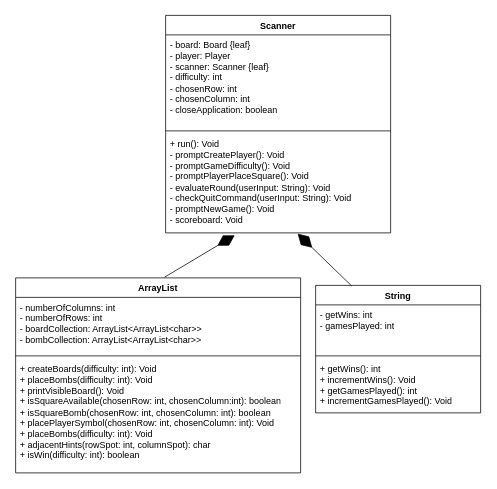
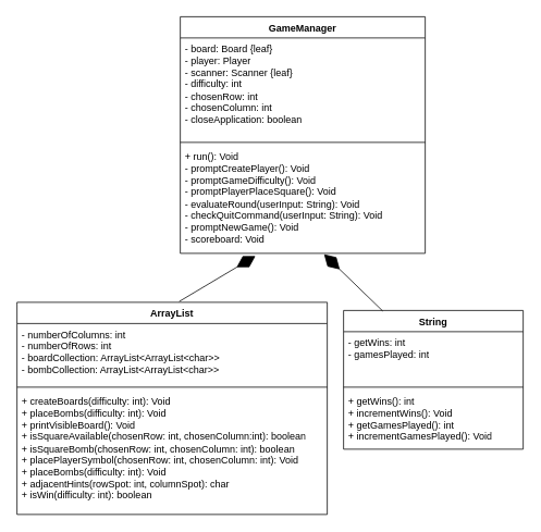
  <mxCell id="0" />
  <mxCell id="1" parent="0" />
  <mxCell id="2" value="String" style="swimlane;fontStyle=1;align=center;verticalAlign=top;childLayout=stackLayout;horizontal=1;startSize=26;horizontalStack=0;resizeParent=1;resizeParentMax=0;resizeLast=0;collapsible=1;marginBottom=0;whiteSpace=wrap;html=1;" parent="1" vertex="1"><mxGeometry x="420" y="380" width="220" height="170" as="geometry" /></mxCell>
  <mxCell id="3" value="&lt;div&gt;- getWins: int&lt;/div&gt;&lt;div&gt;&lt;span style=&quot;background-color: initial;&quot;&gt;- gamesPlayed: int&lt;/span&gt;&lt;br&gt;&lt;/div&gt;&lt;div&gt;&lt;br&gt;&lt;/div&gt;" style="text;strokeColor=none;fillColor=none;align=left;verticalAlign=top;spacingLeft=4;spacingRight=4;overflow=hidden;rotatable=0;points=[[0,0.5],[1,0.5]];portConstraint=eastwest;whiteSpace=wrap;html=1;" parent="2" vertex="1"><mxGeometry y="26" width="220" height="64" as="geometry" /></mxCell>
  <mxCell id="4" value="" style="line;strokeWidth=1;fillColor=none;align=left;verticalAlign=middle;spacingTop=-1;spacingLeft=3;spacingRight=3;rotatable=0;labelPosition=right;points=[];portConstraint=eastwest;strokeColor=inherit;" parent="2" vertex="1"><mxGeometry y="90" width="220" height="8" as="geometry" /></mxCell>
  <mxCell id="5" value="&lt;div&gt;&lt;span style=&quot;background-color: initial;&quot;&gt;+ getWins(): int&lt;/span&gt;&lt;br&gt;&lt;/div&gt;&lt;div&gt;+ incrementWins(): Void&lt;/div&gt;&lt;div&gt;+ getGamesPlayed(): int&lt;/div&gt;&lt;div&gt;+ incrementGamesPlayed(): Void&lt;/div&gt;" style="text;strokeColor=none;fillColor=none;align=left;verticalAlign=top;spacingLeft=4;spacingRight=4;overflow=hidden;rotatable=0;points=[[0,0.5],[1,0.5]];portConstraint=eastwest;whiteSpace=wrap;html=1;" parent="2" vertex="1"><mxGeometry y="98" width="220" height="72" as="geometry" /></mxCell>
  <mxCell id="6" value="ArrayList" style="swimlane;fontStyle=1;align=center;verticalAlign=top;childLayout=stackLayout;horizontal=1;startSize=26;horizontalStack=0;resizeParent=1;resizeParentMax=0;resizeLast=0;collapsible=1;marginBottom=0;whiteSpace=wrap;html=1;" parent="1" vertex="1"><mxGeometry x="20" y="370" width="380" height="260" as="geometry" /></mxCell>
  <mxCell id="7" value="- numberOfColumns: int&lt;div&gt;- numberOfRows: int&lt;br&gt;&lt;div&gt;- boardCollection: ArrayList&amp;lt;ArrayList&amp;lt;char&amp;gt;&amp;gt;&lt;/div&gt;&lt;div&gt;&lt;span style=&quot;background-color: initial;&quot;&gt;- bombCollection: ArrayList&amp;lt;ArrayList&amp;lt;char&amp;gt;&amp;gt;&lt;/span&gt;&lt;/div&gt;&lt;/div&gt;" style="text;strokeColor=none;fillColor=none;align=left;verticalAlign=top;spacingLeft=4;spacingRight=4;overflow=hidden;rotatable=0;points=[[0,0.5],[1,0.5]];portConstraint=eastwest;whiteSpace=wrap;html=1;" parent="6" vertex="1"><mxGeometry y="26" width="380" height="74" as="geometry" /></mxCell>
  <mxCell id="8" value="" style="line;strokeWidth=1;fillColor=none;align=left;verticalAlign=middle;spacingTop=-1;spacingLeft=3;spacingRight=3;rotatable=0;labelPosition=right;points=[];portConstraint=eastwest;strokeColor=inherit;" parent="6" vertex="1"><mxGeometry y="100" width="380" height="8" as="geometry" /></mxCell>
  <mxCell id="9" value="+ createBoards(difficulty: int): Void&lt;div&gt;+ placeBombs(difficulty: int): Void&lt;/div&gt;&lt;div&gt;+ printVisibleBoard(): Void&lt;/div&gt;&lt;div&gt;&lt;span style=&quot;background-color: initial;&quot;&gt;+ isSquareAvailable(chosenRow: int, chosenColumn:int): boolean&lt;/span&gt;&lt;br&gt;&lt;/div&gt;&lt;div&gt;+ isSquareBomb(chosenRow: int, chosenColumn: int): boolean&lt;/div&gt;&lt;div&gt;+ placePlayerSymbol(chosenRow: int, chosenColumn: int): Void&lt;/div&gt;&lt;div&gt;+ placeBombs(difficulty: int): Void&lt;/div&gt;&lt;div&gt;+ adjacentHints(rowSpot: int, columnSpot): char&lt;/div&gt;&lt;div&gt;+ isWin(difficulty: int): boolean&lt;/div&gt;&lt;div&gt;&lt;div&gt;&lt;br&gt;&lt;/div&gt;&lt;/div&gt;" style="text;strokeColor=none;fillColor=none;align=left;verticalAlign=top;spacingLeft=4;spacingRight=4;overflow=hidden;rotatable=0;points=[[0,0.5],[1,0.5]];portConstraint=eastwest;whiteSpace=wrap;html=1;" parent="6" vertex="1"><mxGeometry y="108" width="380" height="152" as="geometry" /></mxCell>
- <mxCell id="10" value="Scanner" style="swimlane;fontStyle=1;align=center;verticalAlign=top;childLayout=stackLayout;horizontal=1;startSize=26;horizontalStack=0;resizeParent=1;resizeParentMax=0;resizeLast=0;collapsible=1;marginBottom=0;whiteSpace=wrap;html=1;" parent="1" vertex="1"><mxGeometry x="220" y="20" width="300" height="290" as="geometry" /></mxCell>
+ <mxCell id="10" value="GameManager" style="swimlane;fontStyle=1;align=center;verticalAlign=top;childLayout=stackLayout;horizontal=1;startSize=26;horizontalStack=0;resizeParent=1;resizeParentMax=0;resizeLast=0;collapsible=1;marginBottom=0;whiteSpace=wrap;html=1;" parent="1" vertex="1"><mxGeometry x="220" y="20" width="300" height="290" as="geometry" /></mxCell>
  <mxCell id="11" value="- board: Board {leaf}&lt;br&gt;&lt;div&gt;- player: Player&lt;/div&gt;&lt;div&gt;- scanner: Scanner {leaf}&lt;/div&gt;&lt;div&gt;- difficulty: int&lt;/div&gt;&lt;div&gt;- chosenRow: int&lt;/div&gt;&lt;div&gt;- chosenColumn: int&lt;/div&gt;&lt;div&gt;- closeApplication: boolean&lt;/div&gt;" style="text;strokeColor=none;fillColor=none;align=left;verticalAlign=top;spacingLeft=4;spacingRight=4;overflow=hidden;rotatable=0;points=[[0,0.5],[1,0.5]];portConstraint=eastwest;whiteSpace=wrap;html=1;" parent="10" vertex="1"><mxGeometry y="26" width="300" height="124" as="geometry" /></mxCell>
  <mxCell id="12" value="" style="line;strokeWidth=1;fillColor=none;align=left;verticalAlign=middle;spacingTop=-1;spacingLeft=3;spacingRight=3;rotatable=0;labelPosition=right;points=[];portConstraint=eastwest;strokeColor=inherit;" parent="10" vertex="1"><mxGeometry y="150" width="300" height="8" as="geometry" /></mxCell>
  <mxCell id="13" value="+ run(): Void&lt;div&gt;- promptCreatePlayer(): Void&lt;/div&gt;&lt;div&gt;- promptGameDifficulty(): Void&lt;/div&gt;&lt;div&gt;&lt;span style=&quot;background-color: initial;&quot;&gt;- promptPlayerPlaceSquare(): Void&lt;/span&gt;&lt;br&gt;&lt;/div&gt;&lt;div&gt;- evaluateRound(userInput: String): Void&lt;/div&gt;&lt;div&gt;&lt;span style=&quot;background-color: initial;&quot;&gt;- checkQuitCommand(userInput: String): Void&lt;/span&gt;&lt;br&gt;&lt;/div&gt;&lt;div&gt;&lt;span style=&quot;background-color: initial;&quot;&gt;- promptNewGame(): Void&lt;/span&gt;&lt;/div&gt;&lt;div&gt;&lt;span style=&quot;background-color: initial;&quot;&gt;- scoreboard: Void&lt;/span&gt;&lt;/div&gt;" style="text;strokeColor=none;fillColor=none;align=left;verticalAlign=top;spacingLeft=4;spacingRight=4;overflow=hidden;rotatable=0;points=[[0,0.5],[1,0.5]];portConstraint=eastwest;whiteSpace=wrap;html=1;" parent="10" vertex="1"><mxGeometry y="158" width="300" height="132" as="geometry" /></mxCell>
  <mxCell id="14" value="" style="endArrow=diamondThin;endFill=1;endSize=24;html=1;rounded=0;exitX=0.523;exitY=-0.004;exitDx=0;exitDy=0;exitPerimeter=0;entryX=0.307;entryY=1.025;entryDx=0;entryDy=0;entryPerimeter=0;" parent="1" source="6" target="13" edge="1"><mxGeometry width="160" relative="1" as="geometry"><mxPoint x="430" y="450" as="sourcePoint" /><mxPoint x="380" y="320" as="targetPoint" /></mxGeometry></mxCell>
  <mxCell id="15" value="" style="endArrow=diamondThin;endFill=1;endSize=24;html=1;rounded=0;entryX=0.587;entryY=1.008;entryDx=0;entryDy=0;entryPerimeter=0;exitX=0.218;exitY=0.004;exitDx=0;exitDy=0;exitPerimeter=0;" parent="1" source="2" target="13" edge="1"><mxGeometry width="160" relative="1" as="geometry"><mxPoint x="430" y="360" as="sourcePoint" /><mxPoint x="590" y="360" as="targetPoint" /></mxGeometry></mxCell>
